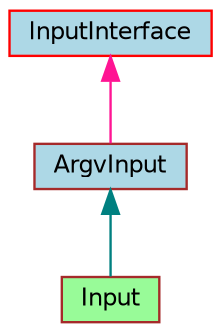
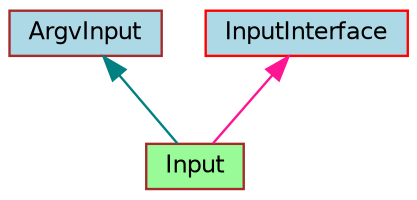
  digraph {
    node [color=brown fillcolor=lightblue fontname=Helvetica fontsize=10 shape=record style=filled]
    edge [dir=back fontname=Helvetica fontsize=10 labelfontname=Helvetica labelfontsize=10 style=solid]
    n1 [fontcolor=black height=0.2 label=ArgvInput width=0.4]
    n2 [fillcolor=palegreen height=0.2 label=Input width=0.4]
    n3 [color=red height=0.2 label=InputInterface width=0.4]
    n1 -> n2 [color=teal]
-   n3 -> n1 [color=deeppink]
+   n3 -> n2 [color=deeppink]
  }
